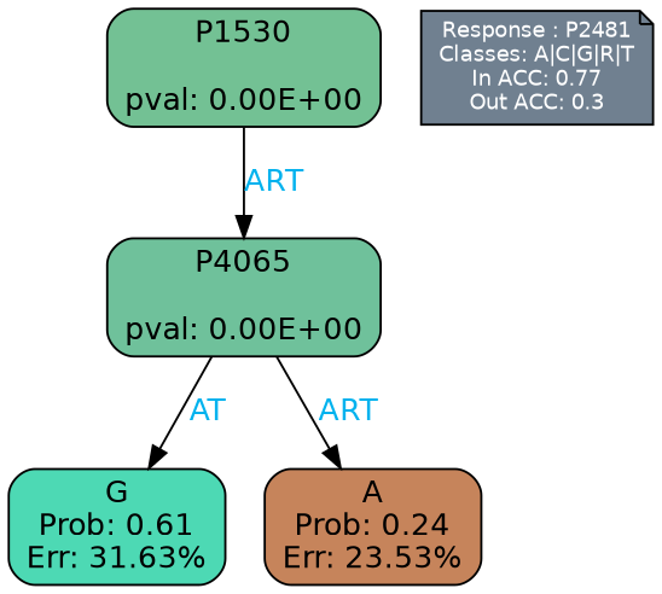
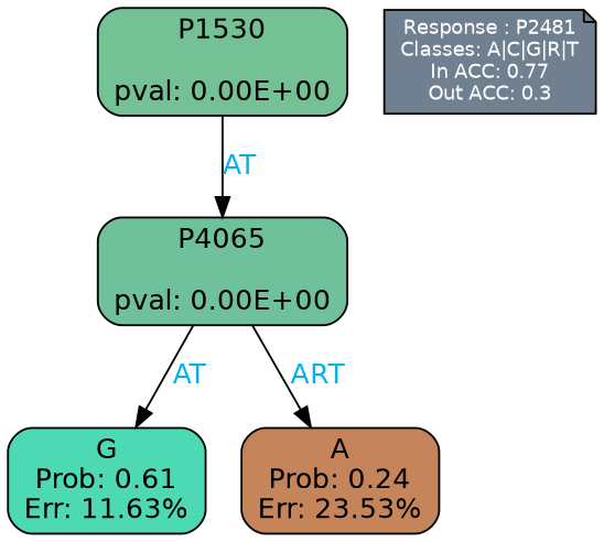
  digraph {
    ranksep=equally
    splines=polylines
    node [color=black fontname=helvetica shape=box style="filled, rounded"]
    edge [fontcolor=deepskyblue2 fontname=helvetica]
-   n1 [fillcolor="#4dd9b4" label="G\nProb: 0.61\nErr: 31.63%"]
+   n1 [fillcolor="#4dd9b4" label="G\nProb: 0.61\nErr: 11.63%"]
    n2 [fillcolor="#c6845b" label="A\nProb: 0.24\nErr: 23.53%"]
    n3 [align=left fillcolor=slategray fontcolor=white fontsize=10 label="Response : P2481\nClasses: A|C|G|R|T\nIn ACC: 0.77\nOut ACC: 0.3\n" shape=note style=filled]
    n4 [fillcolor="#73c194" label="P1530\n\npval: 0.00E+00"]
    n5 [fillcolor="#6fc19b" label="P4065\n\npval: 0.00E+00"]
    subgraph sub_1 {
      rank=same
      n1
      n2
    }
    subgraph sub_2 {
      rank=same
      n3
      n4
    }
-   n4 -> n5 [label=ART]
+   n4 -> n5 [label=AT]
    n5 -> n1 [label=AT]
    n5 -> n2 [label=ART]
  }
